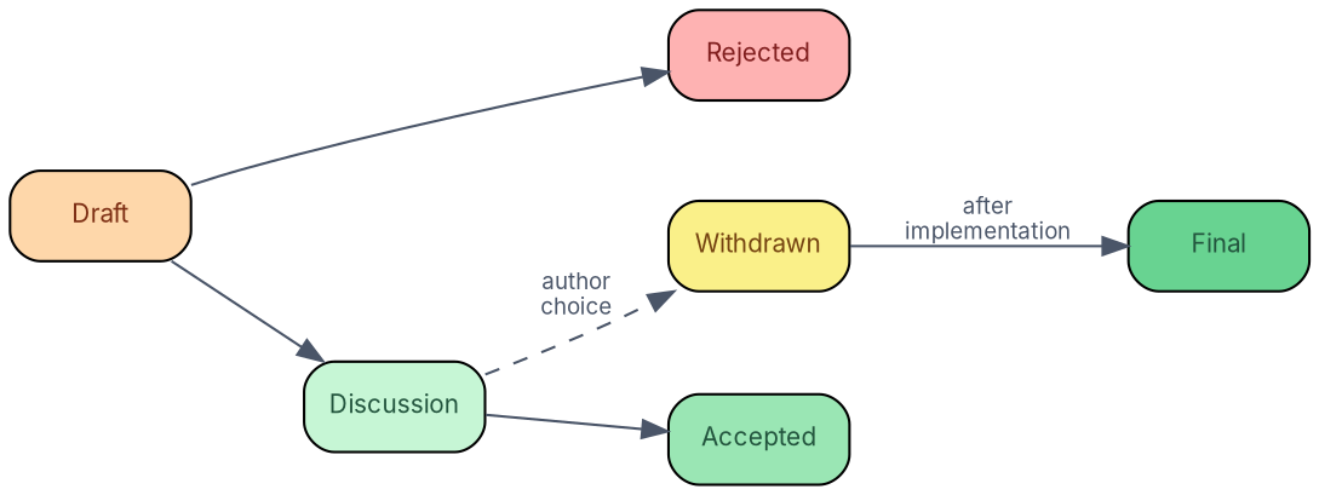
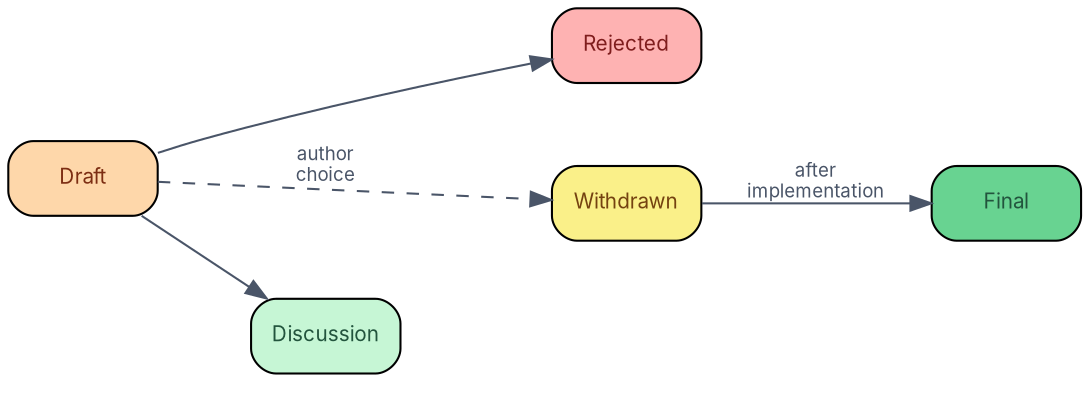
  digraph {
    fontname="Inter, Segoe UI, Helvetica, Arial"
    fontsize=12
    nodesep=0.4
    rankdir=LR
    ranksep=0.6
    node [fontcolor="#22543D" fontname="Inter, Segoe UI, Helvetica, Arial" fontsize=10 shape=box style="rounded,filled"]
    edge [color="#4A5568" fontcolor="#2D3748" fontname="Inter, Segoe UI, Helvetica, Arial" fontsize=9]
-   n1 [fillcolor="#9AE6B4" height=0.5 label=Accepted width=1.0]
    n2 [fillcolor="#FEB2B2" fontcolor="#7F1D1D" height=0.5 label=Rejected width=1.0]
    n3 [fillcolor="#FAF089" fontcolor="#744210" height=0.5 label=Withdrawn width=1.0]
    n4 [fillcolor="#68D391" height=0.5 label=Final width=1.0]
    n5 [fillcolor="#FED7AA" fontcolor="#7C2D12" height=0.5 label=Draft width=1.0]
    n6 [fillcolor="#C6F6D5" height=0.5 label=Discussion width=1.0]
    subgraph sub_1 {
      rank=same
-     n1
      n2
      n3
    }
    n3 -> n4 [fontcolor="#4A5568" label="after\nimplementation"]
    n5 -> n2
    n5 -> n6
-   n6 -> n1
-   n6 -> n3 [fontcolor="#4A5568" label="author\nchoice" style=dashed]
+   n5 -> n3 [fontcolor="#4A5568" label="author\nchoice" style=dashed]
  }
